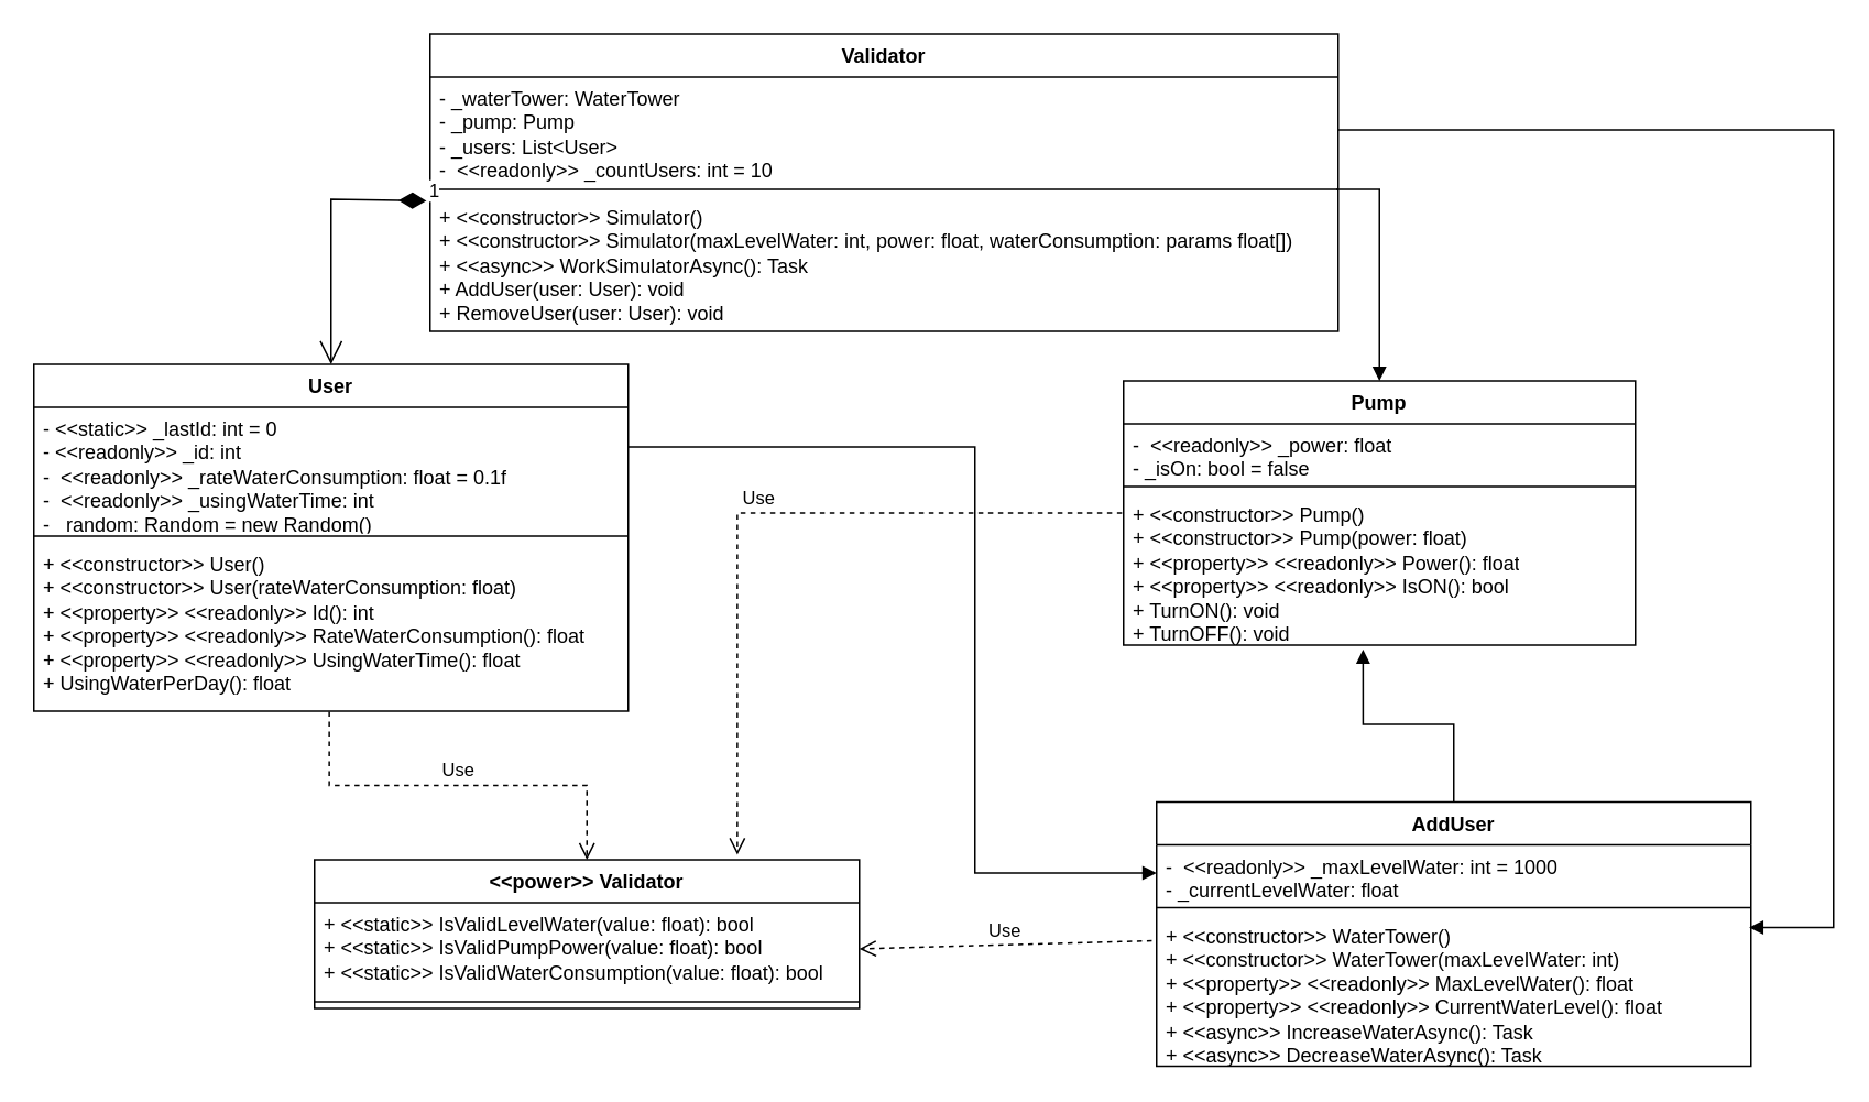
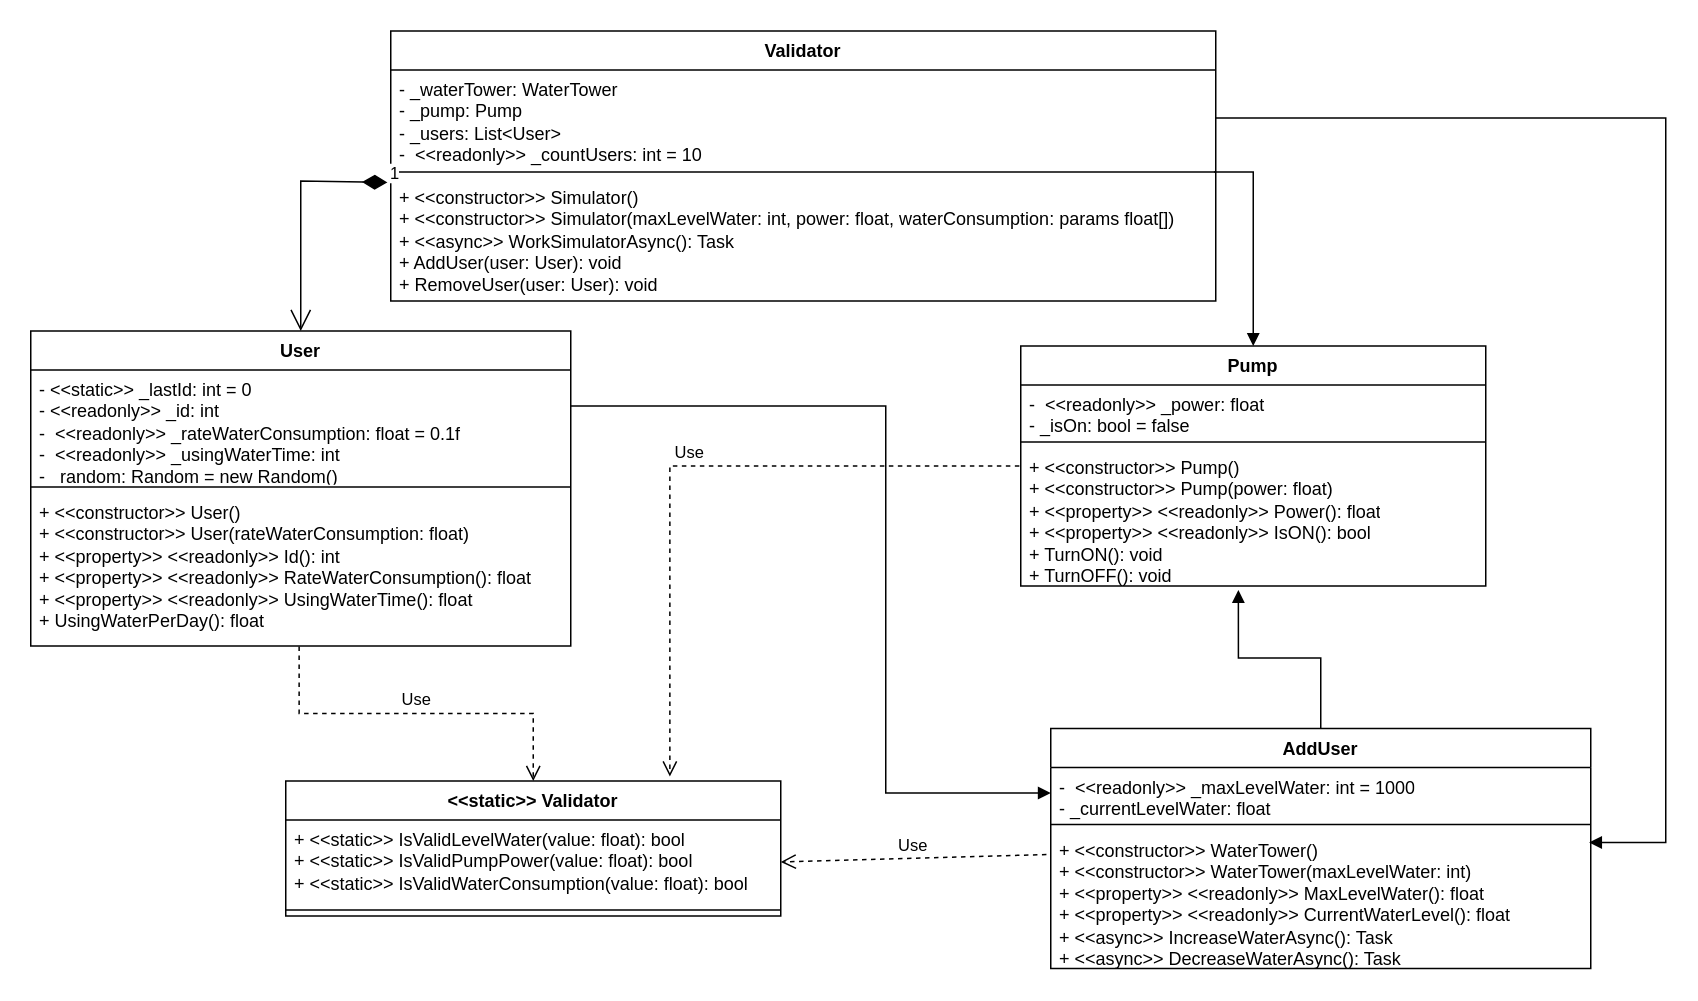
  <mxCell id="0" />
  <mxCell id="1" parent="0" />
  <mxCell id="2" value="Validator" style="swimlane;fontStyle=1;align=center;verticalAlign=top;childLayout=stackLayout;horizontal=1;startSize=26;horizontalStack=0;resizeParent=1;resizeParentMax=0;resizeLast=0;collapsible=1;marginBottom=0;whiteSpace=wrap;html=1;" vertex="1" parent="1"><mxGeometry x="260" y="20" width="550" height="180" as="geometry" /></mxCell>
  <mxCell id="3" value="- _waterTower: WaterTower&lt;br&gt;- _pump: Pump&lt;br&gt;- _users: List&amp;lt;User&amp;gt;&lt;br&gt;-&amp;nbsp;&amp;nbsp;&amp;lt;&amp;lt;readonly&amp;gt;&amp;gt; _countUsers: int = 10" style="text;strokeColor=none;fillColor=none;align=left;verticalAlign=top;spacingLeft=4;spacingRight=4;overflow=hidden;rotatable=0;points=[[0,0.5],[1,0.5]];portConstraint=eastwest;whiteSpace=wrap;html=1;" vertex="1" parent="2"><mxGeometry y="26" width="550" height="64" as="geometry" /></mxCell>
  <mxCell id="4" value="" style="line;strokeWidth=1;fillColor=none;align=left;verticalAlign=middle;spacingTop=-1;spacingLeft=3;spacingRight=3;rotatable=0;labelPosition=right;points=[];portConstraint=eastwest;strokeColor=inherit;" vertex="1" parent="2"><mxGeometry y="90" width="550" height="8" as="geometry" /></mxCell>
  <mxCell id="5" value="+ &amp;lt;&amp;lt;constructor&amp;gt;&amp;gt; Simulator()&lt;br style=&quot;border-color: var(--border-color);&quot;&gt;+ &amp;lt;&amp;lt;constructor&amp;gt;&amp;gt; Simulator(maxLevelWater: int, power: float, waterConsumption: params float[])&lt;br&gt;+ &amp;lt;&amp;lt;async&amp;gt;&amp;gt; WorkSimulatorAsync(): Task&lt;br&gt;+ AddUser(user: User): void&lt;br&gt;+ RemoveUser(user: User): void" style="text;strokeColor=none;fillColor=none;align=left;verticalAlign=top;spacingLeft=4;spacingRight=4;overflow=hidden;rotatable=0;points=[[0,0.5],[1,0.5]];portConstraint=eastwest;whiteSpace=wrap;html=1;" vertex="1" parent="2"><mxGeometry y="98" width="550" height="82" as="geometry" /></mxCell>
  <mxCell id="6" value="User" style="swimlane;fontStyle=1;align=center;verticalAlign=top;childLayout=stackLayout;horizontal=1;startSize=26;horizontalStack=0;resizeParent=1;resizeParentMax=0;resizeLast=0;collapsible=1;marginBottom=0;whiteSpace=wrap;html=1;" vertex="1" parent="1"><mxGeometry x="20" y="220" width="360" height="210" as="geometry" /></mxCell>
  <mxCell id="7" value="- &amp;lt;&amp;lt;static&amp;gt;&amp;gt; _lastId: int = 0&lt;br&gt;- &amp;lt;&amp;lt;readonly&amp;gt;&amp;gt; _id: int&lt;br&gt;-&amp;nbsp;&amp;nbsp;&amp;lt;&amp;lt;readonly&amp;gt;&amp;gt; _rateWaterConsumption: float = 0.1f&lt;br&gt;-&amp;nbsp;&amp;nbsp;&amp;lt;&amp;lt;readonly&amp;gt;&amp;gt; _usingWaterTime: int&lt;br&gt;- _random: Random = new Random()" style="text;strokeColor=none;fillColor=none;align=left;verticalAlign=top;spacingLeft=4;spacingRight=4;overflow=hidden;rotatable=0;points=[[0,0.5],[1,0.5]];portConstraint=eastwest;whiteSpace=wrap;html=1;" vertex="1" parent="6"><mxGeometry y="26" width="360" height="74" as="geometry" /></mxCell>
  <mxCell id="8" value="" style="line;strokeWidth=1;fillColor=none;align=left;verticalAlign=middle;spacingTop=-1;spacingLeft=3;spacingRight=3;rotatable=0;labelPosition=right;points=[];portConstraint=eastwest;strokeColor=inherit;" vertex="1" parent="6"><mxGeometry y="100" width="360" height="8" as="geometry" /></mxCell>
  <mxCell id="9" value="+ &amp;lt;&amp;lt;constructor&amp;gt;&amp;gt; User()&lt;br&gt;+ &amp;lt;&amp;lt;constructor&amp;gt;&amp;gt; User(rateWaterConsumption: float)&lt;br&gt;+ &amp;lt;&amp;lt;property&amp;gt;&amp;gt; &amp;lt;&amp;lt;readonly&amp;gt;&amp;gt; Id(): int&lt;br&gt;+ &amp;lt;&amp;lt;property&amp;gt;&amp;gt; &amp;lt;&amp;lt;readonly&amp;gt;&amp;gt; RateWaterConsumption(): float&lt;br&gt;+ &amp;lt;&amp;lt;property&amp;gt;&amp;gt; &amp;lt;&amp;lt;readonly&amp;gt;&amp;gt; UsingWaterTime(): float&lt;br&gt;+ UsingWaterPerDay(): float" style="text;strokeColor=none;fillColor=none;align=left;verticalAlign=top;spacingLeft=4;spacingRight=4;overflow=hidden;rotatable=0;points=[[0,0.5],[1,0.5]];portConstraint=eastwest;whiteSpace=wrap;html=1;" vertex="1" parent="6"><mxGeometry y="108" width="360" height="102" as="geometry" /></mxCell>
  <mxCell id="10" value="Pump" style="swimlane;fontStyle=1;align=center;verticalAlign=top;childLayout=stackLayout;horizontal=1;startSize=26;horizontalStack=0;resizeParent=1;resizeParentMax=0;resizeLast=0;collapsible=1;marginBottom=0;whiteSpace=wrap;html=1;" vertex="1" parent="1"><mxGeometry x="680" y="230" width="310" height="160" as="geometry" /></mxCell>
  <mxCell id="11" value="-&amp;nbsp;&amp;nbsp;&amp;lt;&amp;lt;readonly&amp;gt;&amp;gt; _power: float&lt;br&gt;- _isOn: bool = false" style="text;strokeColor=none;fillColor=none;align=left;verticalAlign=top;spacingLeft=4;spacingRight=4;overflow=hidden;rotatable=0;points=[[0,0.5],[1,0.5]];portConstraint=eastwest;whiteSpace=wrap;html=1;" vertex="1" parent="10"><mxGeometry y="26" width="310" height="34" as="geometry" /></mxCell>
  <mxCell id="12" value="" style="line;strokeWidth=1;fillColor=none;align=left;verticalAlign=middle;spacingTop=-1;spacingLeft=3;spacingRight=3;rotatable=0;labelPosition=right;points=[];portConstraint=eastwest;strokeColor=inherit;" vertex="1" parent="10"><mxGeometry y="60" width="310" height="8" as="geometry" /></mxCell>
  <mxCell id="13" value="+ &amp;lt;&amp;lt;constructor&amp;gt;&amp;gt; Pump()&lt;br style=&quot;border-color: var(--border-color);&quot;&gt;+ &amp;lt;&amp;lt;constructor&amp;gt;&amp;gt; Pump(power: float)&lt;br&gt;+ &amp;lt;&amp;lt;property&amp;gt;&amp;gt; &amp;lt;&amp;lt;readonly&amp;gt;&amp;gt; Power(): float&lt;br&gt;+ &amp;lt;&amp;lt;property&amp;gt;&amp;gt; &amp;lt;&amp;lt;readonly&amp;gt;&amp;gt; IsON(): bool&lt;br style=&quot;border-color: var(--border-color);&quot;&gt;+ TurnON(): void&lt;br&gt;+ TurnOFF(): void" style="text;strokeColor=none;fillColor=none;align=left;verticalAlign=top;spacingLeft=4;spacingRight=4;overflow=hidden;rotatable=0;points=[[0,0.5],[1,0.5]];portConstraint=eastwest;whiteSpace=wrap;html=1;" vertex="1" parent="10"><mxGeometry y="68" width="310" height="92" as="geometry" /></mxCell>
  <mxCell id="14" value="AddUser" style="swimlane;fontStyle=1;align=center;verticalAlign=top;childLayout=stackLayout;horizontal=1;startSize=26;horizontalStack=0;resizeParent=1;resizeParentMax=0;resizeLast=0;collapsible=1;marginBottom=0;whiteSpace=wrap;html=1;" vertex="1" parent="1"><mxGeometry x="700" y="485" width="360" height="160" as="geometry" /></mxCell>
  <mxCell id="15" value="- &amp;nbsp;&amp;lt;&amp;lt;readonly&amp;gt;&amp;gt; _maxLevelWater: int = 1000&lt;br&gt;- _currentLevelWater: float" style="text;strokeColor=none;fillColor=none;align=left;verticalAlign=top;spacingLeft=4;spacingRight=4;overflow=hidden;rotatable=0;points=[[0,0.5],[1,0.5]];portConstraint=eastwest;whiteSpace=wrap;html=1;" vertex="1" parent="14"><mxGeometry y="26" width="360" height="34" as="geometry" /></mxCell>
  <mxCell id="16" value="" style="line;strokeWidth=1;fillColor=none;align=left;verticalAlign=middle;spacingTop=-1;spacingLeft=3;spacingRight=3;rotatable=0;labelPosition=right;points=[];portConstraint=eastwest;strokeColor=inherit;" vertex="1" parent="14"><mxGeometry y="60" width="360" height="8" as="geometry" /></mxCell>
  <mxCell id="17" value="+ &amp;lt;&amp;lt;constructor&amp;gt;&amp;gt; WaterTower()&lt;br style=&quot;border-color: var(--border-color);&quot;&gt;+ &amp;lt;&amp;lt;constructor&amp;gt;&amp;gt; WaterTower(maxLevelWater: int)&lt;br&gt;+ &amp;lt;&amp;lt;property&amp;gt;&amp;gt; &amp;lt;&amp;lt;readonly&amp;gt;&amp;gt; MaxLevelWater(): float&lt;br&gt;+ &amp;lt;&amp;lt;property&amp;gt;&amp;gt; &amp;lt;&amp;lt;readonly&amp;gt;&amp;gt; CurrentWaterLevel(): float&lt;br style=&quot;border-color: var(--border-color);&quot;&gt;+ &amp;lt;&amp;lt;async&amp;gt;&amp;gt; IncreaseWaterAsync(): Task&lt;br&gt;+ &amp;lt;&amp;lt;async&amp;gt;&amp;gt; DecreaseWaterAsync(): Task" style="text;strokeColor=none;fillColor=none;align=left;verticalAlign=top;spacingLeft=4;spacingRight=4;overflow=hidden;rotatable=0;points=[[0,0.5],[1,0.5]];portConstraint=eastwest;whiteSpace=wrap;html=1;" vertex="1" parent="14"><mxGeometry y="68" width="360" height="92" as="geometry" /></mxCell>
- <mxCell id="18" value="&amp;lt;&amp;lt;power&amp;gt;&amp;gt; Validator" style="swimlane;fontStyle=1;align=center;verticalAlign=top;childLayout=stackLayout;horizontal=1;startSize=26;horizontalStack=0;resizeParent=1;resizeParentMax=0;resizeLast=0;collapsible=1;marginBottom=0;whiteSpace=wrap;html=1;" vertex="1" parent="1"><mxGeometry x="190" y="520" width="330" height="90" as="geometry" /></mxCell>
+ <mxCell id="18" value="&amp;lt;&amp;lt;static&amp;gt;&amp;gt; Validator" style="swimlane;fontStyle=1;align=center;verticalAlign=top;childLayout=stackLayout;horizontal=1;startSize=26;horizontalStack=0;resizeParent=1;resizeParentMax=0;resizeLast=0;collapsible=1;marginBottom=0;whiteSpace=wrap;html=1;" vertex="1" parent="1"><mxGeometry x="190" y="520" width="330" height="90" as="geometry" /></mxCell>
  <mxCell id="19" value="+ &amp;lt;&amp;lt;static&amp;gt;&amp;gt; IsValidLevelWater(value: float): bool&lt;br&gt;+ &amp;lt;&amp;lt;static&amp;gt;&amp;gt; IsValidPumpPower(value: float): bool&lt;br&gt;+ &amp;lt;&amp;lt;static&amp;gt;&amp;gt; IsValidWaterConsumption(value: float): bool" style="text;strokeColor=none;fillColor=none;align=left;verticalAlign=top;spacingLeft=4;spacingRight=4;overflow=hidden;rotatable=0;points=[[0,0.5],[1,0.5]];portConstraint=eastwest;whiteSpace=wrap;html=1;" vertex="1" parent="18"><mxGeometry y="26" width="330" height="56" as="geometry" /></mxCell>
  <mxCell id="20" value="" style="line;strokeWidth=1;fillColor=none;align=left;verticalAlign=middle;spacingTop=-1;spacingLeft=3;spacingRight=3;rotatable=0;labelPosition=right;points=[];portConstraint=eastwest;strokeColor=inherit;" vertex="1" parent="18"><mxGeometry y="82" width="330" height="8" as="geometry" /></mxCell>
  <mxCell id="21" value="Use" style="html=1;verticalAlign=bottom;endArrow=open;dashed=1;endSize=8;edgeStyle=elbowEdgeStyle;elbow=vertical;curved=0;rounded=0;exitX=0.497;exitY=1.003;exitDx=0;exitDy=0;exitPerimeter=0;entryX=0.5;entryY=0;entryDx=0;entryDy=0;" edge="1" parent="1" source="9" target="18"><mxGeometry relative="1" as="geometry"><mxPoint x="340" y="520" as="sourcePoint" /><mxPoint x="260" y="520" as="targetPoint" /></mxGeometry></mxCell>
  <mxCell id="22" value="Use" style="html=1;verticalAlign=bottom;endArrow=open;dashed=1;endSize=8;elbow=vertical;rounded=0;exitX=-0.008;exitY=0.174;exitDx=0;exitDy=0;exitPerimeter=0;entryX=1;entryY=0.5;entryDx=0;entryDy=0;" edge="1" parent="1" source="17" target="19"><mxGeometry relative="1" as="geometry"><mxPoint x="550" y="570" as="sourcePoint" /><mxPoint x="580" y="610" as="targetPoint" /></mxGeometry></mxCell>
  <mxCell id="23" value="Use" style="html=1;verticalAlign=bottom;endArrow=open;dashed=1;endSize=8;edgeStyle=elbowEdgeStyle;elbow=vertical;curved=0;rounded=0;entryX=0.776;entryY=-0.033;entryDx=0;entryDy=0;entryPerimeter=0;exitX=-0.003;exitY=0.13;exitDx=0;exitDy=0;exitPerimeter=0;" edge="1" parent="1" source="13" target="18"><mxGeometry x="-0.0" relative="1" as="geometry"><mxPoint x="470" y="470" as="sourcePoint" /><mxPoint x="390" y="470" as="targetPoint" /><Array as="points"><mxPoint x="510" y="310" /><mxPoint x="540" y="310" /></Array><mxPoint as="offset" /></mxGeometry></mxCell>
  <mxCell id="24" value="1" style="endArrow=open;html=1;endSize=12;startArrow=diamondThin;startSize=14;startFill=1;edgeStyle=orthogonalEdgeStyle;align=left;verticalAlign=bottom;rounded=0;entryX=0.5;entryY=0;entryDx=0;entryDy=0;exitX=-0.004;exitY=0.036;exitDx=0;exitDy=0;exitPerimeter=0;" edge="1" parent="1" source="5" target="6"><mxGeometry x="-1" y="3" relative="1" as="geometry"><mxPoint x="250" y="120" as="sourcePoint" /><mxPoint x="150" y="170" as="targetPoint" /><Array as="points"><mxPoint x="200" y="120" /></Array></mxGeometry></mxCell>
  <mxCell id="25" value="" style="endArrow=block;endFill=1;html=1;edgeStyle=orthogonalEdgeStyle;align=left;verticalAlign=top;rounded=0;entryX=0.468;entryY=1.029;entryDx=0;entryDy=0;entryPerimeter=0;exitX=0.5;exitY=0;exitDx=0;exitDy=0;" edge="1" parent="1" source="14" target="13"><mxGeometry x="-1" relative="1" as="geometry"><mxPoint x="710" y="438" as="sourcePoint" /><mxPoint x="580" y="400" as="targetPoint" /><Array as="points"><mxPoint x="880" y="438" /><mxPoint x="825" y="438" /></Array></mxGeometry></mxCell>
  <mxCell id="26" value="" style="endArrow=block;endFill=1;html=1;edgeStyle=orthogonalEdgeStyle;align=left;verticalAlign=top;rounded=0;entryX=0;entryY=0.5;entryDx=0;entryDy=0;" edge="1" parent="1" target="15"><mxGeometry x="-1" relative="1" as="geometry"><mxPoint x="380" y="270" as="sourcePoint" /><mxPoint x="835" y="403" as="targetPoint" /><Array as="points"><mxPoint x="380" y="270" /><mxPoint x="590" y="270" /><mxPoint x="590" y="528" /></Array></mxGeometry></mxCell>
  <mxCell id="27" value="" style="endArrow=none;endFill=0;html=1;edgeStyle=orthogonalEdgeStyle;align=left;verticalAlign=top;rounded=0;exitX=0.5;exitY=0;exitDx=0;exitDy=0;entryX=0.998;entryY=1.063;entryDx=0;entryDy=0;entryPerimeter=0;startArrow=block;startFill=1;" edge="1" parent="1" source="10" target="3"><mxGeometry x="-1" relative="1" as="geometry"><mxPoint x="890" y="495" as="sourcePoint" /><mxPoint x="870" y="80" as="targetPoint" /><Array as="points"><mxPoint x="835" y="114" /></Array></mxGeometry></mxCell>
  <mxCell id="28" value="" style="endArrow=none;endFill=0;html=1;edgeStyle=orthogonalEdgeStyle;align=left;verticalAlign=top;rounded=0;exitX=0.997;exitY=0.087;exitDx=0;exitDy=0;exitPerimeter=0;entryX=1;entryY=0.5;entryDx=0;entryDy=0;startArrow=block;startFill=1;" edge="1" parent="1" source="17" target="3"><mxGeometry x="-1" relative="1" as="geometry"><mxPoint x="900" y="505" as="sourcePoint" /><mxPoint x="1110" y="50" as="targetPoint" /><Array as="points"><mxPoint x="1110" y="561" /><mxPoint x="1110" y="78" /></Array></mxGeometry></mxCell>
